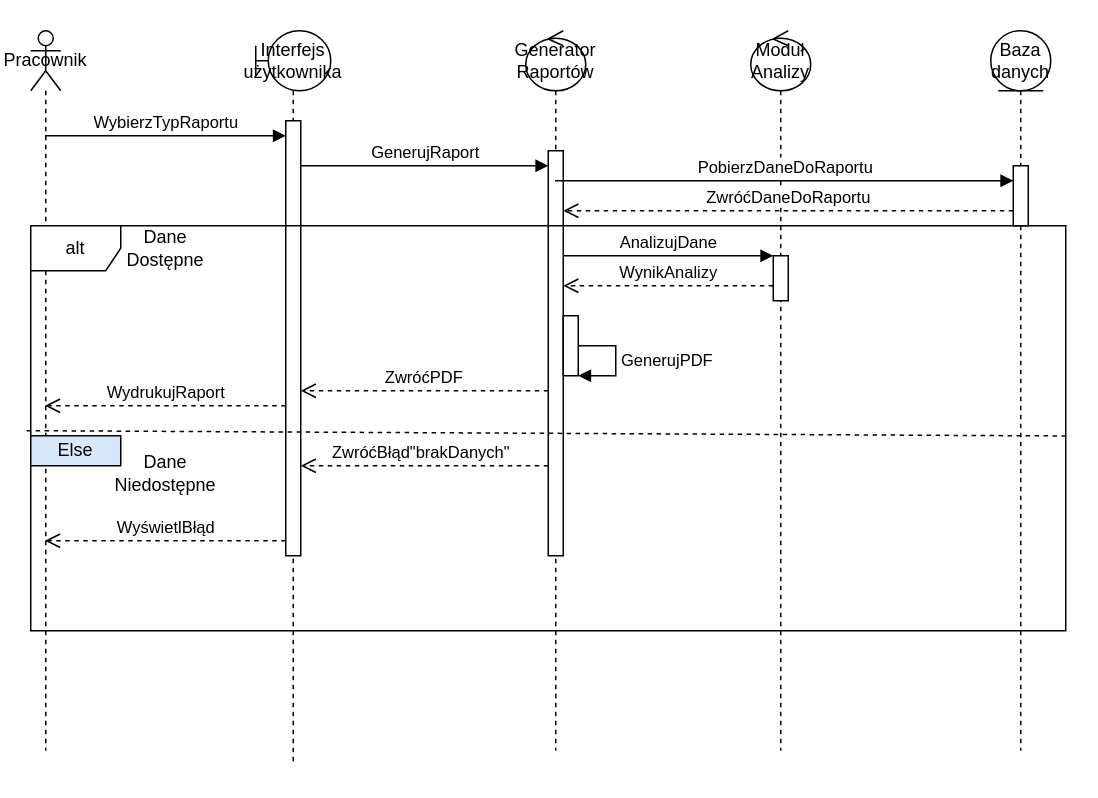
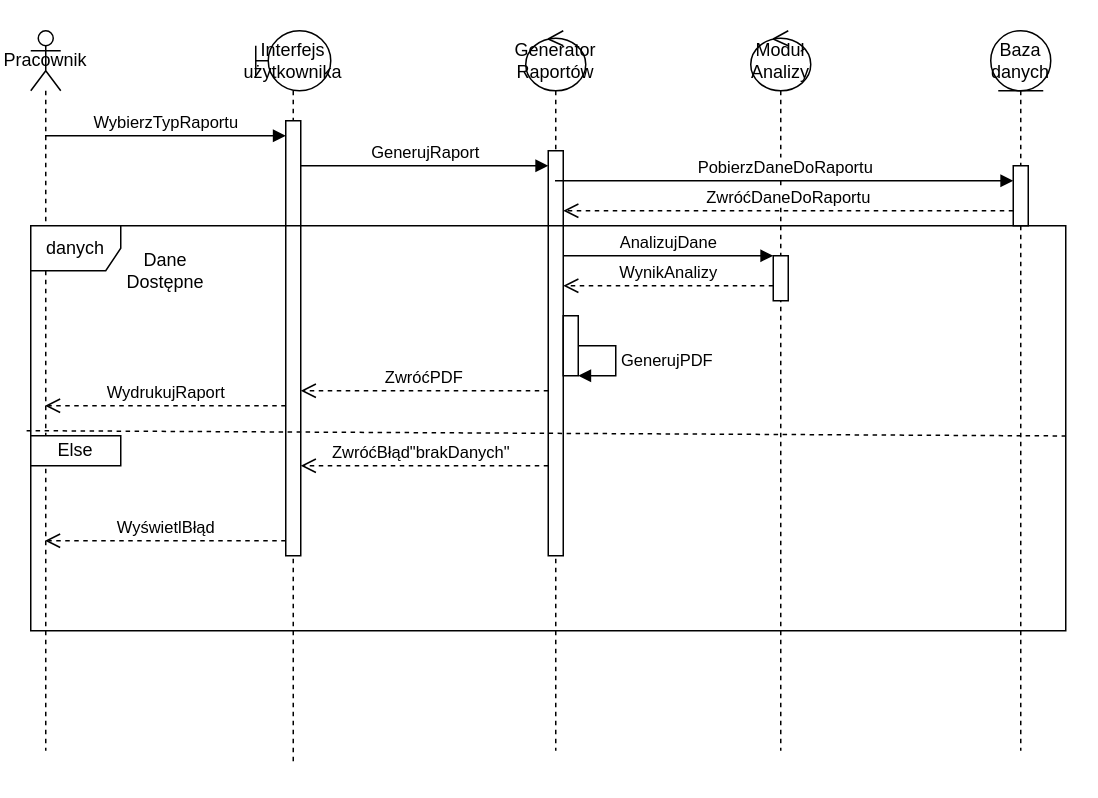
  <mxCell id="0" />
  <mxCell id="1" parent="0" />
  <mxCell id="2" value="Generator Raportów" style="shape=umlLifeline;perimeter=lifelinePerimeter;whiteSpace=wrap;html=1;container=1;dropTarget=0;collapsible=0;recursiveResize=0;outlineConnect=0;portConstraint=eastwest;newEdgeStyle={&quot;edgeStyle&quot;:&quot;elbowEdgeStyle&quot;,&quot;elbow&quot;:&quot;vertical&quot;,&quot;curved&quot;:0,&quot;rounded&quot;:0};participant=umlControl;" vertex="1" parent="1"><mxGeometry x="350" width="40" height="480" as="geometry" y="20" /></mxCell>
  <mxCell id="3" value="" style="html=1;points=[];perimeter=orthogonalPerimeter;outlineConnect=0;targetShapes=umlLifeline;portConstraint=eastwest;newEdgeStyle={&quot;edgeStyle&quot;:&quot;elbowEdgeStyle&quot;,&quot;elbow&quot;:&quot;vertical&quot;,&quot;curved&quot;:0,&quot;rounded&quot;:0};" vertex="1" parent="2"><mxGeometry x="15" y="80" width="10" height="270" as="geometry" /></mxCell>
  <mxCell id="4" value="Pracownik" style="shape=umlLifeline;perimeter=lifelinePerimeter;whiteSpace=wrap;html=1;container=1;dropTarget=0;collapsible=0;recursiveResize=0;outlineConnect=0;portConstraint=eastwest;newEdgeStyle={&quot;edgeStyle&quot;:&quot;elbowEdgeStyle&quot;,&quot;elbow&quot;:&quot;vertical&quot;,&quot;curved&quot;:0,&quot;rounded&quot;:0};participant=umlActor;" vertex="1" parent="1"><mxGeometry x="20" width="20" height="480" as="geometry" y="20" /></mxCell>
  <mxCell id="5" value="Baza danych" style="shape=umlLifeline;perimeter=lifelinePerimeter;whiteSpace=wrap;html=1;container=1;dropTarget=0;collapsible=0;recursiveResize=0;outlineConnect=0;portConstraint=eastwest;newEdgeStyle={&quot;edgeStyle&quot;:&quot;elbowEdgeStyle&quot;,&quot;elbow&quot;:&quot;vertical&quot;,&quot;curved&quot;:0,&quot;rounded&quot;:0};participant=umlEntity;" vertex="1" parent="1"><mxGeometry x="660" width="40" height="480" as="geometry" y="20" /></mxCell>
  <mxCell id="6" value="" style="html=1;points=[];perimeter=orthogonalPerimeter;outlineConnect=0;targetShapes=umlLifeline;portConstraint=eastwest;newEdgeStyle={&quot;edgeStyle&quot;:&quot;elbowEdgeStyle&quot;,&quot;elbow&quot;:&quot;vertical&quot;,&quot;curved&quot;:0,&quot;rounded&quot;:0};" vertex="1" parent="5"><mxGeometry x="15" y="90" width="10" height="40" as="geometry" /></mxCell>
  <mxCell id="7" value="Interfejs użytkownika" style="shape=umlLifeline;perimeter=lifelinePerimeter;whiteSpace=wrap;html=1;container=1;dropTarget=0;collapsible=0;recursiveResize=0;outlineConnect=0;portConstraint=eastwest;newEdgeStyle={&quot;edgeStyle&quot;:&quot;elbowEdgeStyle&quot;,&quot;elbow&quot;:&quot;vertical&quot;,&quot;curved&quot;:0,&quot;rounded&quot;:0};participant=umlBoundary;" vertex="1" parent="1"><mxGeometry x="170" width="50" height="490" as="geometry" y="20" /></mxCell>
  <mxCell id="8" value="" style="html=1;points=[];perimeter=orthogonalPerimeter;outlineConnect=0;targetShapes=umlLifeline;portConstraint=eastwest;newEdgeStyle={&quot;edgeStyle&quot;:&quot;elbowEdgeStyle&quot;,&quot;elbow&quot;:&quot;vertical&quot;,&quot;curved&quot;:0,&quot;rounded&quot;:0};" vertex="1" parent="7"><mxGeometry x="20" y="60" width="10" height="290" as="geometry" /></mxCell>
  <mxCell id="9" value="Moduł Analizy" style="shape=umlLifeline;perimeter=lifelinePerimeter;whiteSpace=wrap;html=1;container=1;dropTarget=0;collapsible=0;recursiveResize=0;outlineConnect=0;portConstraint=eastwest;newEdgeStyle={&quot;edgeStyle&quot;:&quot;elbowEdgeStyle&quot;,&quot;elbow&quot;:&quot;vertical&quot;,&quot;curved&quot;:0,&quot;rounded&quot;:0};participant=umlControl;" vertex="1" parent="1"><mxGeometry x="500" width="40" height="480" as="geometry" y="20" /></mxCell>
  <mxCell id="10" value="WybierzTypRaportu" style="html=1;verticalAlign=bottom;endArrow=block;edgeStyle=elbowEdgeStyle;elbow=vertical;curved=0;rounded=0;" edge="1" target="8" parent="1" source="4"><mxGeometry relative="1" as="geometry"><mxPoint x="120" y="80" as="sourcePoint" /><Array as="points"><mxPoint x="100" y="90" /></Array></mxGeometry></mxCell>
  <mxCell id="11" value="GenerujRaport" style="html=1;verticalAlign=bottom;endArrow=block;edgeStyle=elbowEdgeStyle;elbow=vertical;curved=0;rounded=0;" edge="1" target="3" parent="1" source="8"><mxGeometry relative="1" as="geometry"><mxPoint x="295" y="100" as="sourcePoint" /><Array as="points"><mxPoint x="260" y="110" /></Array></mxGeometry></mxCell>
  <mxCell id="12" value="PobierzDaneDoRaportu" style="html=1;verticalAlign=bottom;endArrow=block;edgeStyle=elbowEdgeStyle;elbow=vertical;curved=0;rounded=0;" edge="1" target="6" parent="1" source="2"><mxGeometry relative="1" as="geometry"><mxPoint x="605" y="110" as="sourcePoint" /><Array as="points"><mxPoint x="440" y="120" /></Array></mxGeometry></mxCell>
  <mxCell id="13" value="ZwróćDaneDoRaportu" style="html=1;verticalAlign=bottom;endArrow=open;dashed=1;endSize=8;edgeStyle=elbowEdgeStyle;elbow=vertical;curved=0;rounded=0;" edge="1" source="6" parent="1" target="3"><mxGeometry relative="1" as="geometry"><mxPoint x="605" y="185" as="targetPoint" /><Array as="points"><mxPoint x="560" y="140" /><mxPoint x="490" y="130" /></Array></mxGeometry></mxCell>
- <mxCell id="14" value="alt" style="shape=umlFrame;whiteSpace=wrap;html=1;pointerEvents=0;" vertex="1" parent="1"><mxGeometry x="20" y="150" width="690" height="270" as="geometry" /></mxCell>
+ <mxCell id="14" value="danych" style="shape=umlFrame;whiteSpace=wrap;html=1;pointerEvents=0;" vertex="1" parent="1"><mxGeometry x="20" y="150" width="690" height="270" as="geometry" /></mxCell>
  <mxCell id="15" value="WydrukujRaport" style="html=1;verticalAlign=bottom;endArrow=open;dashed=1;endSize=8;edgeStyle=elbowEdgeStyle;elbow=vertical;curved=0;rounded=0;" edge="1" source="8" parent="1" target="4"><mxGeometry relative="1" as="geometry"><mxPoint x="120" y="155" as="targetPoint" /><Array as="points"><mxPoint x="140" y="270" /><mxPoint x="130" y="250" /></Array></mxGeometry></mxCell>
  <mxCell id="16" value="" style="html=1;points=[];perimeter=orthogonalPerimeter;outlineConnect=0;targetShapes=umlLifeline;portConstraint=eastwest;newEdgeStyle={&quot;edgeStyle&quot;:&quot;elbowEdgeStyle&quot;,&quot;elbow&quot;:&quot;vertical&quot;,&quot;curved&quot;:0,&quot;rounded&quot;:0};" vertex="1" parent="1"><mxGeometry x="515" y="170" width="10" height="30" as="geometry" /></mxCell>
  <mxCell id="17" value="AnalizujDane" style="html=1;verticalAlign=bottom;endArrow=block;edgeStyle=elbowEdgeStyle;elbow=vertical;curved=0;rounded=0;" edge="1" target="16" parent="1" source="3"><mxGeometry relative="1" as="geometry"><mxPoint x="445" y="170" as="sourcePoint" /><Array as="points"><mxPoint x="420" y="170" /></Array></mxGeometry></mxCell>
  <mxCell id="18" value="WynikAnalizy" style="html=1;verticalAlign=bottom;endArrow=open;dashed=1;endSize=8;edgeStyle=elbowEdgeStyle;elbow=vertical;curved=0;rounded=0;" edge="1" source="16" parent="1" target="3"><mxGeometry relative="1" as="geometry"><mxPoint x="445" y="245" as="targetPoint" /><Array as="points"><mxPoint x="460" y="190" /></Array></mxGeometry></mxCell>
  <mxCell id="19" value="" style="html=1;points=[];perimeter=orthogonalPerimeter;outlineConnect=0;targetShapes=umlLifeline;portConstraint=eastwest;newEdgeStyle={&quot;edgeStyle&quot;:&quot;elbowEdgeStyle&quot;,&quot;elbow&quot;:&quot;vertical&quot;,&quot;curved&quot;:0,&quot;rounded&quot;:0};" vertex="1" parent="1"><mxGeometry x="375" y="210" width="10" height="40" as="geometry" /></mxCell>
  <mxCell id="20" value="GenerujPDF" style="html=1;align=left;spacingLeft=2;endArrow=block;rounded=0;edgeStyle=orthogonalEdgeStyle;curved=0;rounded=0;" edge="1" target="19" parent="1" source="19"><mxGeometry relative="1" as="geometry"><mxPoint x="380" y="230" as="sourcePoint" /><Array as="points"><mxPoint x="410" y="230" /><mxPoint x="410" y="250" /></Array></mxGeometry></mxCell>
  <mxCell id="21" value="ZwróćPDF" style="html=1;verticalAlign=bottom;endArrow=open;dashed=1;endSize=8;edgeStyle=elbowEdgeStyle;elbow=vertical;curved=0;rounded=0;" edge="1" source="3" parent="1" target="8"><mxGeometry relative="1" as="geometry"><mxPoint x="295" y="175" as="targetPoint" /><Array as="points"><mxPoint x="310" y="260" /><mxPoint x="330" y="250" /></Array></mxGeometry></mxCell>
- <mxCell id="22" value="Dane Dostępne" style="text;html=1;strokeColor=none;fillColor=none;align=center;verticalAlign=middle;whiteSpace=wrap;rounded=0;" vertex="1" parent="1"><mxGeometry x="80" y="150" width="60" height="30" as="geometry" /></mxCell>
+ <mxCell id="22" value="Dane Dostępne" style="text;html=1;strokeColor=none;fillColor=none;align=center;verticalAlign=middle;whiteSpace=wrap;rounded=0;" vertex="1" parent="1"><mxGeometry x="80" y="165" width="60" height="30" as="geometry" /></mxCell>
  <mxCell id="23" value="" style="endArrow=none;dashed=1;html=1;rounded=0;exitX=-0.004;exitY=0.506;exitDx=0;exitDy=0;exitPerimeter=0;entryX=1;entryY=0.519;entryDx=0;entryDy=0;entryPerimeter=0;" edge="1" parent="1" source="14" target="14"><mxGeometry width="50" height="50" relative="1" as="geometry"><mxPoint x="50" y="350" as="sourcePoint" /><mxPoint x="100" y="300" as="targetPoint" /></mxGeometry></mxCell>
- <mxCell id="24" value="Dane Niedostępne" style="text;html=1;strokeColor=none;fillColor=none;align=center;verticalAlign=middle;whiteSpace=wrap;rounded=0;" vertex="1" parent="1"><mxGeometry x="80" y="300" width="60" height="30" as="geometry" /></mxCell>
- <mxCell id="25" value="Else" style="rounded=0;whiteSpace=wrap;html=1;fillColor=#dae8fc;" vertex="1" parent="1"><mxGeometry x="20" y="290" width="60" height="20" as="geometry" /></mxCell>
+ <mxCell id="25" value="Else" style="rounded=0;whiteSpace=wrap;html=1;" vertex="1" parent="1"><mxGeometry x="20" y="290" width="60" height="20" as="geometry" /></mxCell>
  <mxCell id="26" value="ZwróćBłąd&quot;brakDanych&quot;" style="html=1;verticalAlign=bottom;endArrow=open;dashed=1;endSize=8;edgeStyle=elbowEdgeStyle;elbow=vertical;curved=0;rounded=0;" edge="1" parent="1" source="3" target="8"><mxGeometry x="0.03" relative="1" as="geometry"><mxPoint x="210" y="270" as="targetPoint" /><mxPoint x="375" y="270" as="sourcePoint" /><Array as="points"><mxPoint x="260" y="310" /><mxPoint x="300" y="360" /><mxPoint x="320" y="270" /><mxPoint x="340" y="260" /></Array><mxPoint as="offset" /></mxGeometry></mxCell>
  <mxCell id="27" value="WyświetlBłąd" style="html=1;verticalAlign=bottom;endArrow=open;dashed=1;endSize=8;edgeStyle=elbowEdgeStyle;elbow=vertical;curved=0;rounded=0;" edge="1" parent="1" source="8" target="4"><mxGeometry relative="1" as="geometry"><mxPoint x="40" y="280" as="targetPoint" /><mxPoint x="200" y="280" as="sourcePoint" /><Array as="points"><mxPoint x="130" y="360" /><mxPoint x="150" y="280" /><mxPoint x="140" y="260" /></Array></mxGeometry></mxCell>
